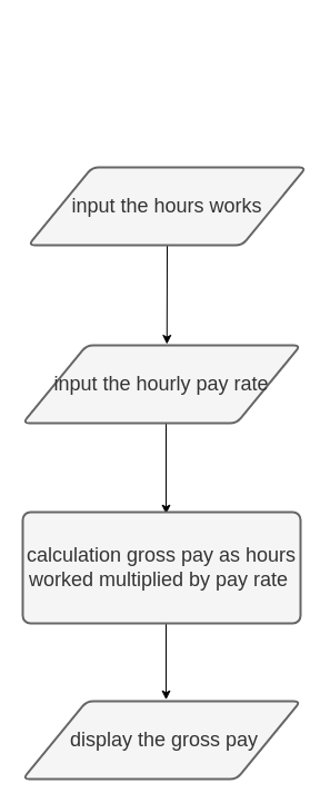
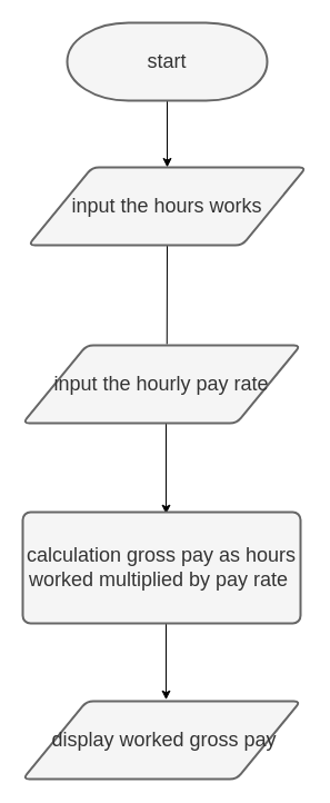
  <mxCell id="0" />
  <mxCell id="1" parent="0" />
- <mxCell id="4" style="edgeStyle=none;html=1;exitX=0.5;exitY=1;exitDx=0;exitDy=0;entryX=0.519;entryY=-0.014;entryDx=0;entryDy=0;entryPerimeter=0;fontSize=18;strokeColor=#000000;" edge="1" parent="1" source="5" target="7"><mxGeometry relative="1" as="geometry" /></mxCell>
+ <mxCell id="2" style="edgeStyle=none;html=1;exitX=0.5;exitY=1;exitDx=0;exitDy=0;exitPerimeter=0;entryX=0.5;entryY=0;entryDx=0;entryDy=0;fontSize=18;strokeColor=#000000;" edge="1" parent="1" source="3" target="5"><mxGeometry relative="1" as="geometry" /></mxCell>
+ <mxCell id="3" value="&lt;font style=&quot;font-size: 18px&quot;&gt;start&lt;/font&gt;" style="strokeWidth=2;html=1;shape=mxgraph.flowchart.terminator;whiteSpace=wrap;fillColor=#f5f5f5;fontColor=#333333;strokeColor=#666666;" vertex="1" parent="1"><mxGeometry x="60" y="20" width="180" height="70" as="geometry" /></mxCell>
+ <mxCell id="4" style="edgeStyle=none;html=1;exitX=0.5;exitY=1;exitDx=0;exitDy=0;entryX=0.519;entryY=-0.014;entryDx=0;entryDy=0;entryPerimeter=0;fontSize=18;strokeColor=#000000;endArrow=none;" edge="1" parent="1" source="5" target="7"><mxGeometry relative="1" as="geometry" /></mxCell>
  <mxCell id="5" value="input the hours works" style="shape=parallelogram;html=1;strokeWidth=2;perimeter=parallelogramPerimeter;whiteSpace=wrap;rounded=1;arcSize=12;size=0.23;fontSize=18;fillColor=#f5f5f5;fontColor=#333333;strokeColor=#666666;" vertex="1" parent="1"><mxGeometry x="25" y="150" width="250" height="70" as="geometry" /></mxCell>
  <mxCell id="6" style="edgeStyle=none;html=1;exitX=0.516;exitY=1.005;exitDx=0;exitDy=0;entryX=0.516;entryY=0.017;entryDx=0;entryDy=0;entryPerimeter=0;fontSize=18;strokeColor=#000000;exitPerimeter=0;" edge="1" parent="1" source="7" target="9"><mxGeometry relative="1" as="geometry" /></mxCell>
  <mxCell id="7" value="input the hourly pay rate" style="shape=parallelogram;html=1;strokeWidth=2;perimeter=parallelogramPerimeter;whiteSpace=wrap;rounded=1;arcSize=12;size=0.23;fontSize=18;fillColor=#f5f5f5;fontColor=#333333;strokeColor=#666666;" vertex="1" parent="1"><mxGeometry x="20" y="310" width="250" height="70" as="geometry" /></mxCell>
  <mxCell id="8" style="edgeStyle=none;html=1;entryX=0.516;entryY=-0.018;entryDx=0;entryDy=0;entryPerimeter=0;fontSize=18;strokeColor=#000000;" edge="1" parent="1" target="10"><mxGeometry relative="1" as="geometry"><mxPoint x="149" y="560" as="sourcePoint" /></mxGeometry></mxCell>
  <mxCell id="9" value="calculation gross pay as hours worked multiplied by pay rate&amp;nbsp;" style="rounded=1;whiteSpace=wrap;html=1;absoluteArcSize=1;arcSize=14;strokeWidth=2;fontSize=18;strokeColor=#666666;fillColor=#f5f5f5;fontColor=#333333;" vertex="1" parent="1"><mxGeometry x="20" y="460" width="250" height="100" as="geometry" /></mxCell>
- <mxCell id="10" value="&amp;nbsp;display the gross pay" style="shape=parallelogram;html=1;strokeWidth=2;perimeter=parallelogramPerimeter;whiteSpace=wrap;rounded=1;arcSize=12;size=0.23;fontSize=18;fillColor=#f5f5f5;fontColor=#333333;strokeColor=#666666;" vertex="1" parent="1"><mxGeometry x="20" y="630" width="250" height="70" as="geometry" /></mxCell>
+ <mxCell id="10" value="&amp;nbsp;display worked gross pay" style="shape=parallelogram;html=1;strokeWidth=2;perimeter=parallelogramPerimeter;whiteSpace=wrap;rounded=1;arcSize=12;size=0.23;fontSize=18;fillColor=#f5f5f5;fontColor=#333333;strokeColor=#666666;" vertex="1" parent="1"><mxGeometry x="20" y="630" width="250" height="70" as="geometry" /></mxCell>
